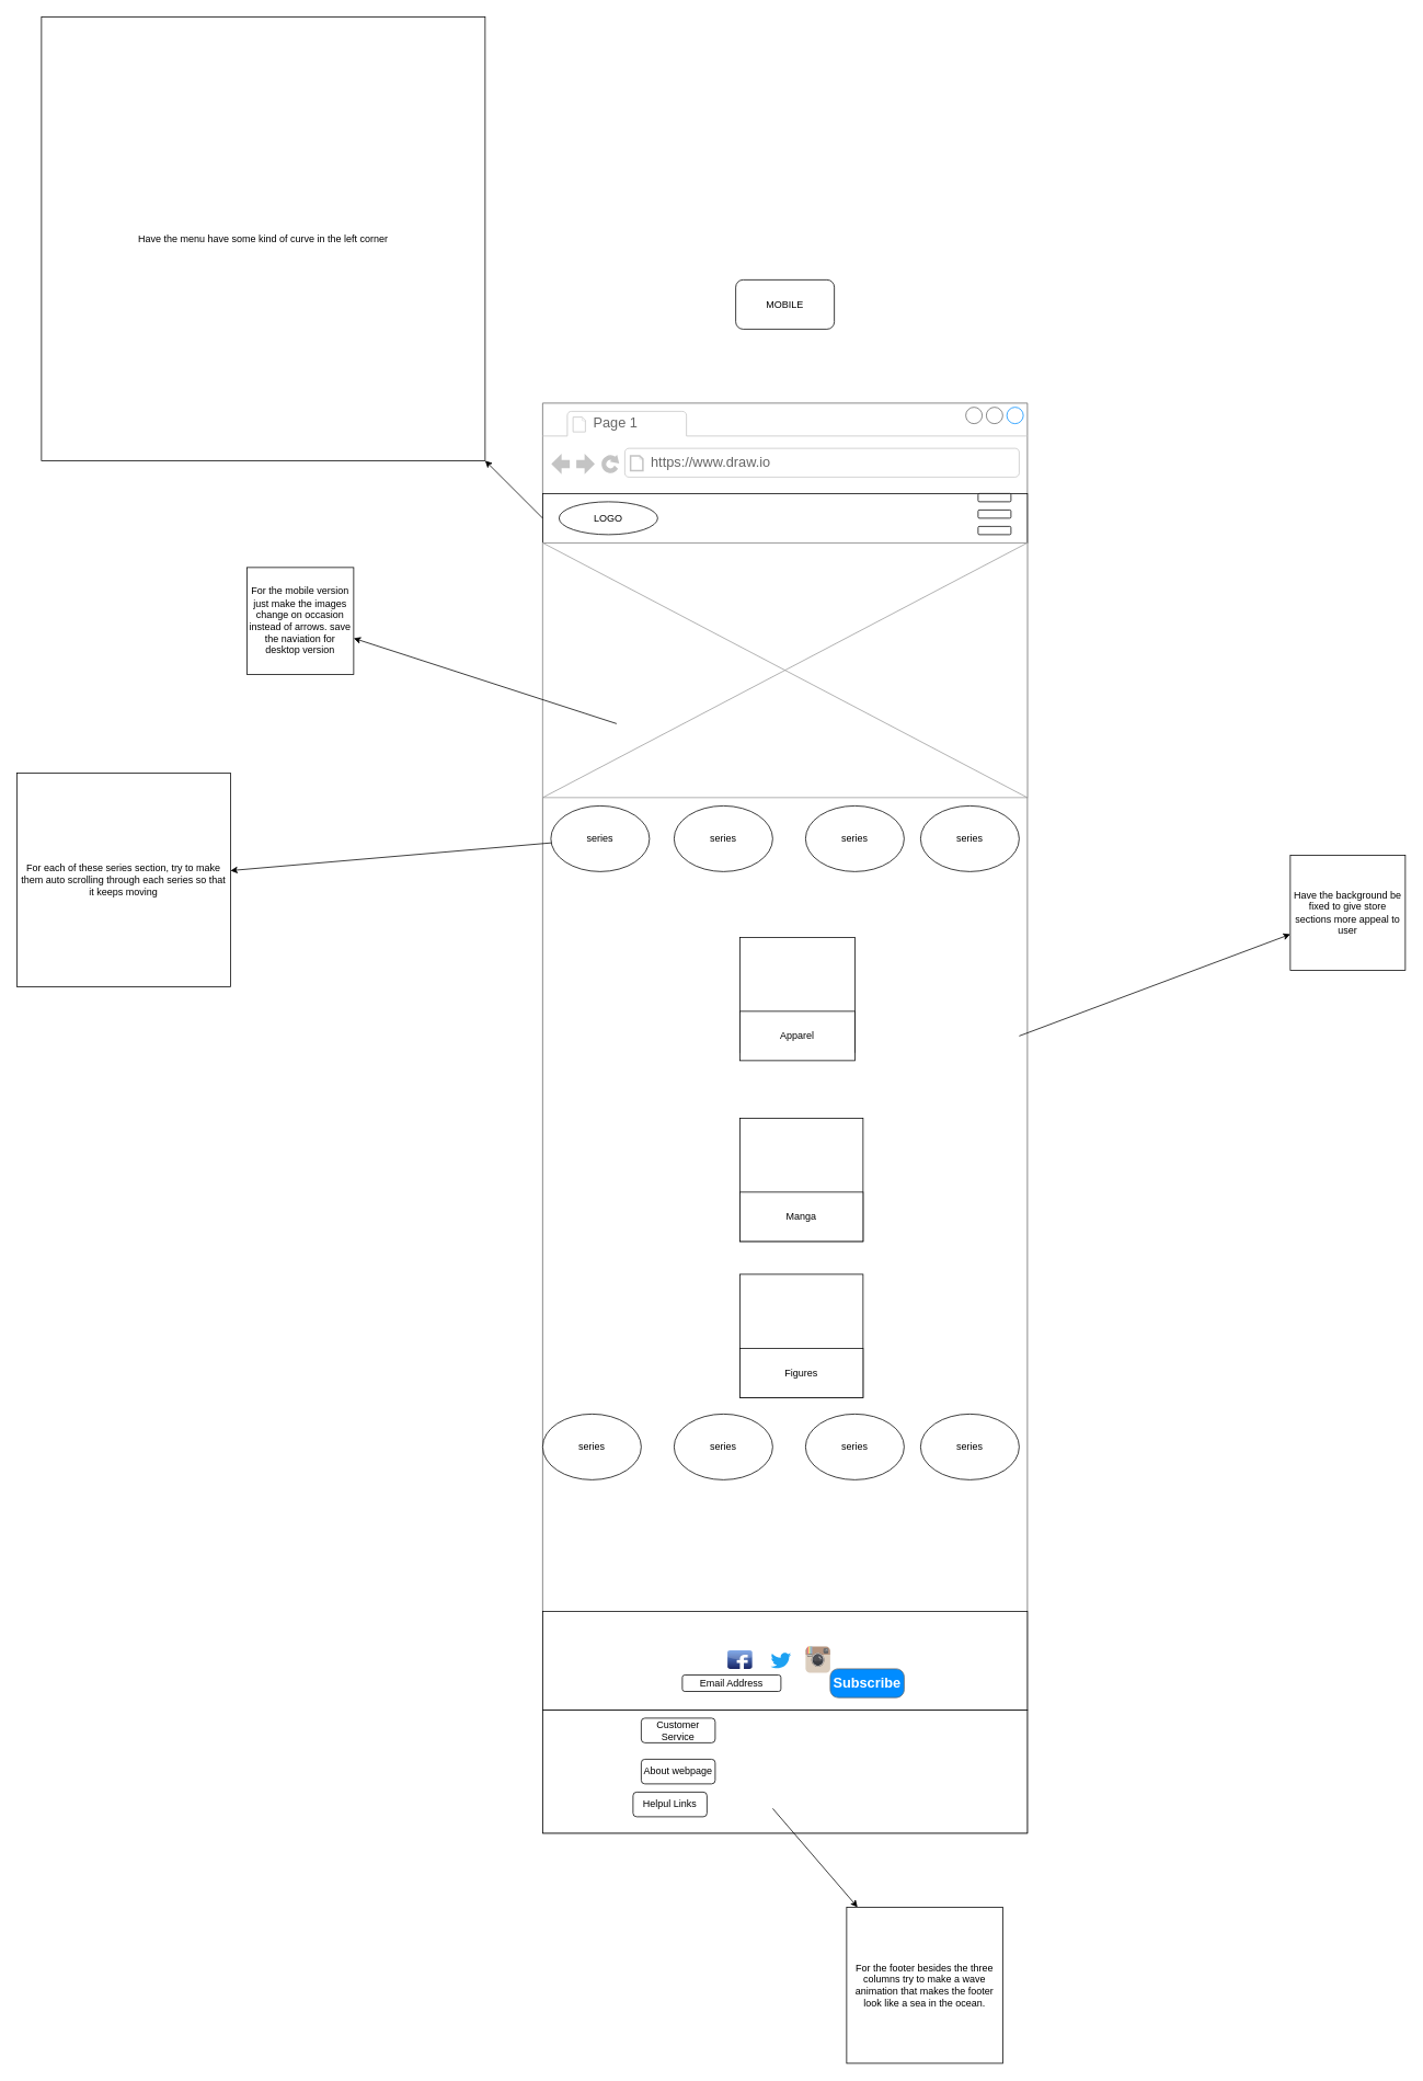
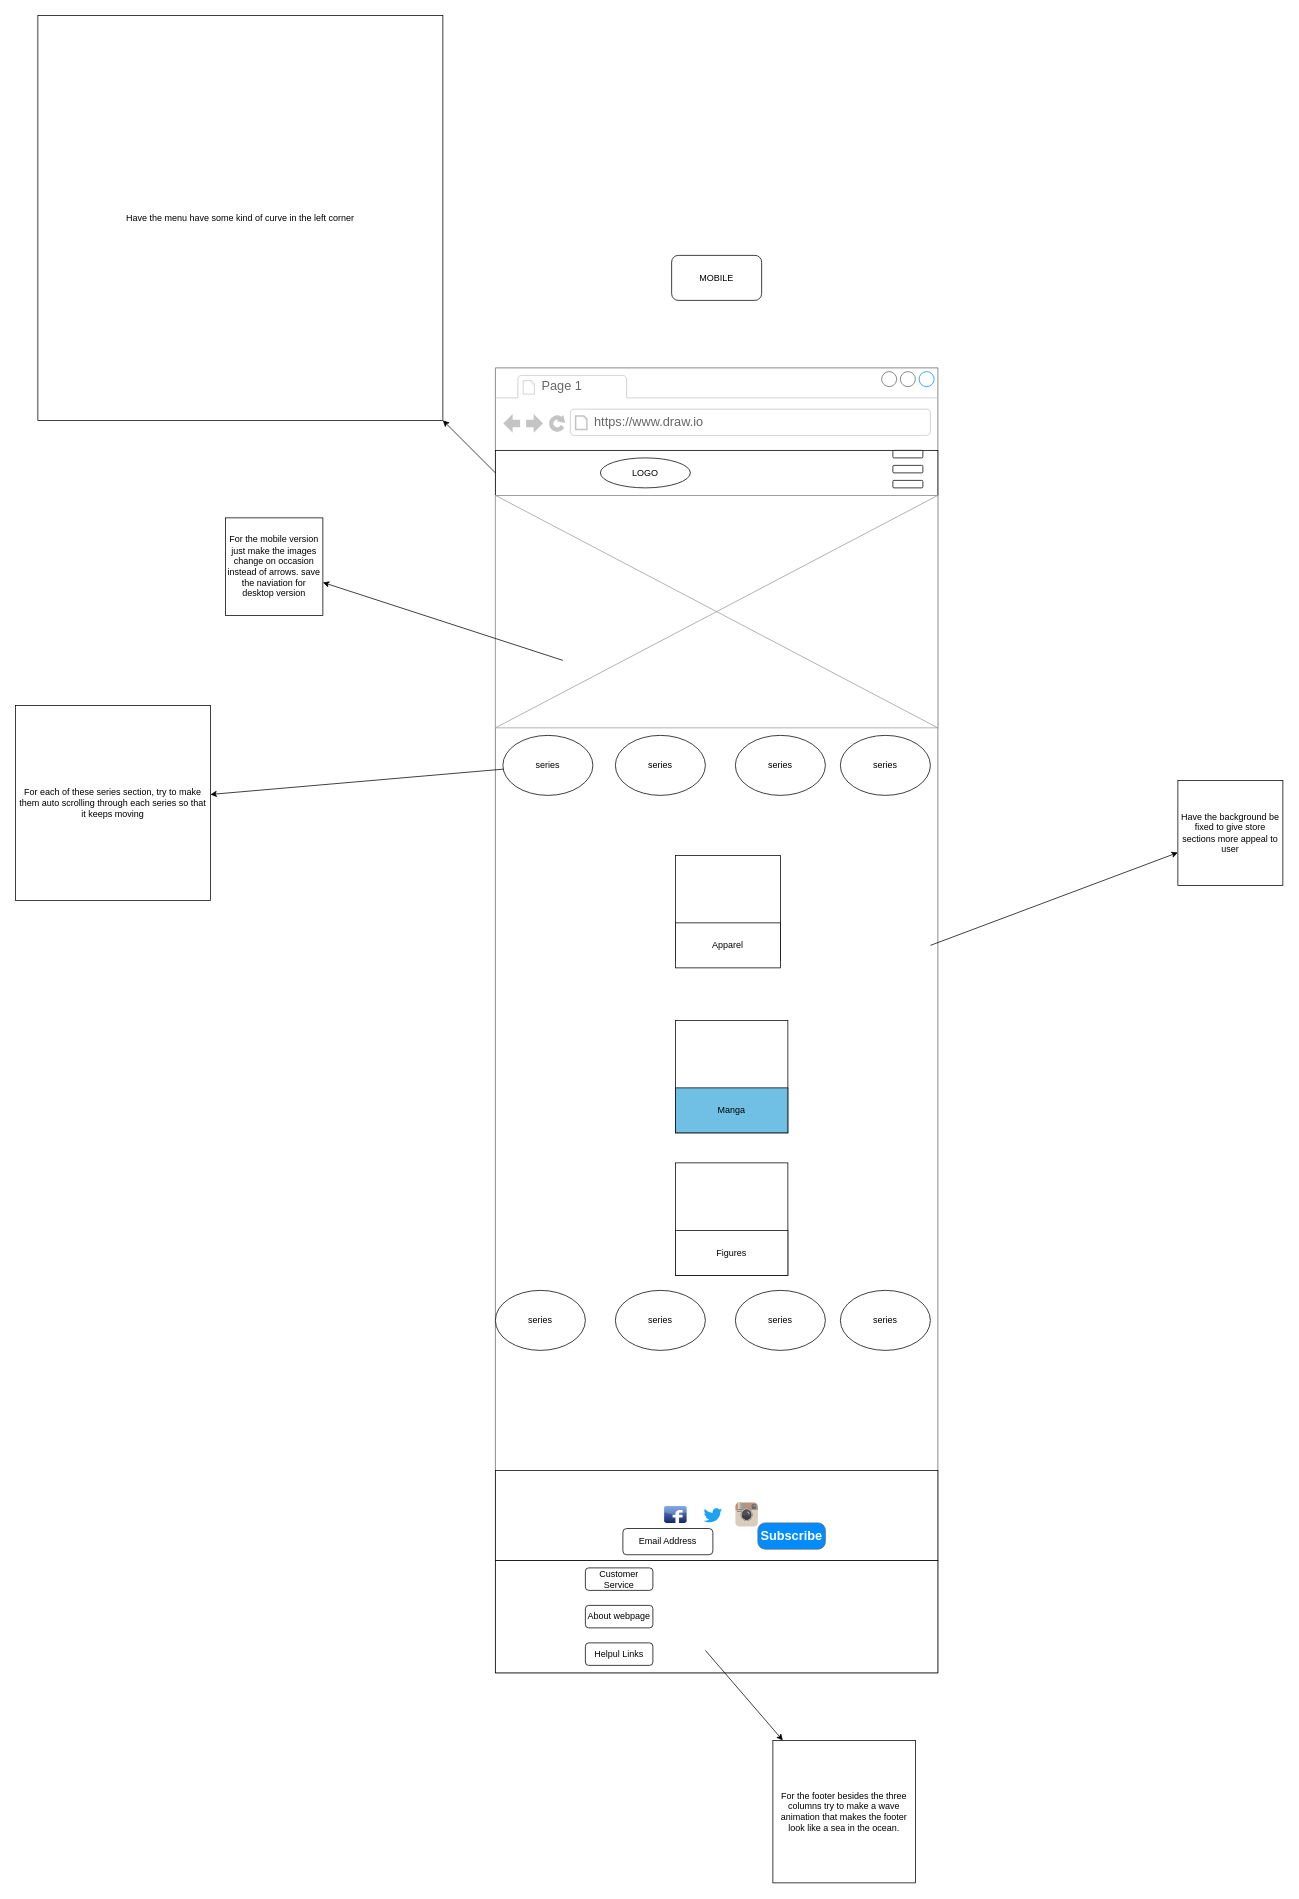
  <mxCell id="0" />
  <mxCell id="1" parent="0" />
  <mxCell id="2" value="" style="strokeWidth=1;shadow=0;dashed=0;align=center;html=1;shape=mxgraph.mockup.containers.browserWindow;rSize=0;strokeColor=#666666;strokeColor2=#008cff;strokeColor3=#c4c4c4;mainText=,;recursiveResize=0;" vertex="1" parent="1"><mxGeometry x="660" y="490" width="590" height="1740" as="geometry" /></mxCell>
  <mxCell id="3" value="Page 1" style="strokeWidth=1;shadow=0;dashed=0;align=center;html=1;shape=mxgraph.mockup.containers.anchor;fontSize=17;fontColor=#666666;align=left;" vertex="1" parent="2"><mxGeometry x="60" y="12" width="110" height="26" as="geometry" /></mxCell>
  <mxCell id="4" value="https://www.draw.io" style="strokeWidth=1;shadow=0;dashed=0;align=center;html=1;shape=mxgraph.mockup.containers.anchor;rSize=0;fontSize=17;fontColor=#666666;align=left;" vertex="1" parent="2"><mxGeometry x="130" y="60" width="250" height="26" as="geometry" /></mxCell>
  <mxCell id="5" value="" style="rounded=0;whiteSpace=wrap;html=1;" vertex="1" parent="2"><mxGeometry y="110" width="590" height="60" as="geometry" /></mxCell>
  <mxCell id="6" value="" style="rounded=1;whiteSpace=wrap;html=1;" vertex="1" parent="2"><mxGeometry x="530" y="110" width="40" height="10" as="geometry" /></mxCell>
  <mxCell id="7" value="" style="rounded=1;whiteSpace=wrap;html=1;" vertex="1" parent="2"><mxGeometry x="530" y="130" width="40" height="10" as="geometry" /></mxCell>
  <mxCell id="8" value="" style="rounded=1;whiteSpace=wrap;html=1;" vertex="1" parent="2"><mxGeometry x="530" y="150" width="40" height="10" as="geometry" /></mxCell>
- <mxCell id="9" value="LOGO" style="ellipse;whiteSpace=wrap;html=1;" vertex="1" parent="2"><mxGeometry x="20" y="120" width="120" height="40" as="geometry" /></mxCell>
+ <mxCell id="9" value="LOGO" style="ellipse;whiteSpace=wrap;html=1;" vertex="1" parent="2"><mxGeometry x="140" y="120" width="120" height="40" as="geometry" /></mxCell>
  <mxCell id="10" value="" style="verticalLabelPosition=bottom;shadow=0;dashed=0;align=center;html=1;verticalAlign=top;strokeWidth=1;shape=mxgraph.mockup.graphics.simpleIcon;strokeColor=#999999;" vertex="1" parent="2"><mxGeometry y="170" width="590" height="310" as="geometry" /></mxCell>
  <mxCell id="11" value="series" style="ellipse;whiteSpace=wrap;html=1;" vertex="1" parent="2"><mxGeometry x="10" y="490" width="120" height="80" as="geometry" /></mxCell>
  <mxCell id="12" value="series" style="ellipse;whiteSpace=wrap;html=1;" vertex="1" parent="2"><mxGeometry x="160" y="490" width="120" height="80" as="geometry" /></mxCell>
  <mxCell id="13" value="series" style="ellipse;whiteSpace=wrap;html=1;" vertex="1" parent="2"><mxGeometry x="320" y="490" width="120" height="80" as="geometry" /></mxCell>
  <mxCell id="14" value="series" style="ellipse;whiteSpace=wrap;html=1;" vertex="1" parent="2"><mxGeometry x="460" y="490" width="120" height="80" as="geometry" /></mxCell>
  <mxCell id="15" value="" style="rounded=0;whiteSpace=wrap;html=1;" vertex="1" parent="2"><mxGeometry y="1590" width="590" height="150" as="geometry" /></mxCell>
  <mxCell id="16" value="Customer Service" style="rounded=1;whiteSpace=wrap;html=1;" vertex="1" parent="2"><mxGeometry x="120" y="1600" width="90" height="30" as="geometry" /></mxCell>
  <mxCell id="17" value="About webpage" style="rounded=1;whiteSpace=wrap;html=1;" vertex="1" parent="2"><mxGeometry x="120" y="1650" width="90" height="30" as="geometry" /></mxCell>
- <mxCell id="18" value="Helpul Links" style="rounded=1;whiteSpace=wrap;html=1;" vertex="1" parent="2"><mxGeometry x="110" y="1690" width="90" height="30" as="geometry" /></mxCell>
+ <mxCell id="18" value="Helpul Links" style="rounded=1;whiteSpace=wrap;html=1;" vertex="1" parent="2"><mxGeometry x="120" y="1700" width="90" height="30" as="geometry" /></mxCell>
  <mxCell id="19" value="" style="endArrow=classic;html=1;" edge="1" parent="2" target="43"><mxGeometry width="50" height="50" relative="1" as="geometry"><mxPoint x="280" y="1710" as="sourcePoint" /><mxPoint x="410" y="1870" as="targetPoint" /></mxGeometry></mxCell>
  <mxCell id="20" value="" style="rounded=0;whiteSpace=wrap;html=1;" vertex="1" parent="2"><mxGeometry y="1470" width="590" height="120" as="geometry" /></mxCell>
- <mxCell id="21" value="Email Address" style="rounded=1;whiteSpace=wrap;html=1;" vertex="1" parent="2"><mxGeometry x="170" y="1547.5" width="120" height="20" as="geometry" /></mxCell>
+ <mxCell id="21" value="Email Address" style="rounded=1;whiteSpace=wrap;html=1;" vertex="1" parent="2"><mxGeometry x="170" y="1547.5" width="120" height="35" as="geometry" /></mxCell>
  <mxCell id="22" value="Subscribe" style="strokeWidth=1;shadow=0;dashed=0;align=center;html=1;shape=mxgraph.mockup.buttons.button;strokeColor=#666666;fontColor=#ffffff;mainText=;buttonStyle=round;fontSize=17;fontStyle=1;fillColor=#008cff;whiteSpace=wrap;" vertex="1" parent="2"><mxGeometry x="350" y="1540" width="90" height="35" as="geometry" /></mxCell>
  <mxCell id="23" value="" style="dashed=0;outlineConnect=0;html=1;align=center;labelPosition=center;verticalLabelPosition=bottom;verticalAlign=top;shape=mxgraph.weblogos.twitter;fillColor=#1DA1F2;strokeColor=none" vertex="1" parent="2"><mxGeometry x="277.5" y="1520" width="25" height="20" as="geometry" /></mxCell>
  <mxCell id="24" value="" style="dashed=0;outlineConnect=0;html=1;align=center;labelPosition=center;verticalLabelPosition=bottom;verticalAlign=top;shape=mxgraph.webicons.facebook;fillColor=#6294E4;gradientColor=#1A2665" vertex="1" parent="2"><mxGeometry x="225" y="1517.6" width="30" height="22.4" as="geometry" /></mxCell>
  <mxCell id="25" value="" style="dashed=0;outlineConnect=0;html=1;align=center;labelPosition=center;verticalLabelPosition=bottom;verticalAlign=top;shape=mxgraph.weblogos.instagram;fillColor=#6FC0E4;gradientColor=#1E305B" vertex="1" parent="2"><mxGeometry x="320" y="1512.7" width="30" height="32.2" as="geometry" /></mxCell>
  <mxCell id="26" value="&lt;span style=&quot;color: rgba(0, 0, 0, 0); font-family: monospace; font-size: 0px; text-align: start;&quot;&gt;%3CmxGraphModel%3E%3Croot%3E%3CmxCell%20id%3D%220%22%2F%3E%3CmxCell%20id%3D%221%22%20parent%3D%220%22%2F%3E%3CmxCell%20id%3D%222%22%20value%3D%22%22%20style%3D%22whiteSpace%3Dwrap%3Bhtml%3D1%3Baspect%3Dfixed%3B%22%20vertex%3D%221%22%20parent%3D%221%22%3E%3CmxGeometry%20x%3D%22360%22%20y%3D%22680%22%20width%3D%22250%22%20height%3D%22250%22%20as%3D%22geometry%22%2F%3E%3C%2FmxCell%3E%3C%2Froot%3E%3C%2FmxGraphModel%3E&lt;/span&gt;" style="whiteSpace=wrap;html=1;aspect=fixed;" vertex="1" parent="2"><mxGeometry x="240" y="650" width="140" height="140" as="geometry" /></mxCell>
  <mxCell id="27" value="Apparel" style="rounded=0;whiteSpace=wrap;html=1;" vertex="1" parent="2"><mxGeometry x="240" y="740" width="140" height="60" as="geometry" /></mxCell>
  <mxCell id="28" value="&lt;span style=&quot;color: rgba(0, 0, 0, 0); font-family: monospace; font-size: 0px; text-align: start;&quot;&gt;%3CmxGraphModel%3E%3Croot%3E%3CmxCell%20id%3D%220%22%2F%3E%3CmxCell%20id%3D%221%22%20parent%3D%220%22%2F%3E%3CmxCell%20id%3D%222%22%20value%3D%22%22%20style%3D%22whiteSpace%3Dwrap%3Bhtml%3D1%3Baspect%3Dfixed%3B%22%20vertex%3D%221%22%20parent%3D%221%22%3E%3CmxGeometry%20x%3D%22360%22%20y%3D%22680%22%20width%3D%22250%22%20height%3D%22250%22%20as%3D%22geometry%22%2F%3E%3C%2FmxCell%3E%3C%2Froot%3E%3C%2FmxGraphModel%3E&lt;/span&gt;" style="whiteSpace=wrap;html=1;aspect=fixed;" vertex="1" parent="2"><mxGeometry x="240" y="870" width="150" height="150" as="geometry" /></mxCell>
- <mxCell id="29" value="Manga" style="rounded=0;whiteSpace=wrap;html=1;" vertex="1" parent="2"><mxGeometry x="240" y="960" width="150" height="60" as="geometry" /></mxCell>
+ <mxCell id="29" value="Manga" style="rounded=0;whiteSpace=wrap;html=1;fillColor=#6fc0e4;" vertex="1" parent="2"><mxGeometry x="240" y="960" width="150" height="60" as="geometry" /></mxCell>
  <mxCell id="30" value="&lt;span style=&quot;color: rgba(0, 0, 0, 0); font-family: monospace; font-size: 0px; text-align: start;&quot;&gt;%3CmxGraphModel%3E%3Croot%3E%3CmxCell%20id%3D%220%22%2F%3E%3CmxCell%20id%3D%221%22%20parent%3D%220%22%2F%3E%3CmxCell%20id%3D%222%22%20value%3D%22%22%20style%3D%22whiteSpace%3Dwrap%3Bhtml%3D1%3Baspect%3Dfixed%3B%22%20vertex%3D%221%22%20parent%3D%221%22%3E%3CmxGeometry%20x%3D%22360%22%20y%3D%22680%22%20width%3D%22250%22%20height%3D%22250%22%20as%3D%22geometry%22%2F%3E%3C%2FmxCell%3E%3C%2Froot%3E%3C%2FmxGraphModel%3E&lt;/span&gt;" style="whiteSpace=wrap;html=1;aspect=fixed;" vertex="1" parent="2"><mxGeometry x="240" y="1060" width="150" height="150" as="geometry" /></mxCell>
  <mxCell id="31" value="Figures" style="rounded=0;whiteSpace=wrap;html=1;" vertex="1" parent="2"><mxGeometry x="240" y="1150" width="150" height="60" as="geometry" /></mxCell>
  <mxCell id="32" value="series" style="ellipse;whiteSpace=wrap;html=1;" vertex="1" parent="2"><mxGeometry y="1230" width="120" height="80" as="geometry" /></mxCell>
  <mxCell id="33" value="series" style="ellipse;whiteSpace=wrap;html=1;" vertex="1" parent="2"><mxGeometry x="160" y="1230" width="120" height="80" as="geometry" /></mxCell>
  <mxCell id="34" value="series" style="ellipse;whiteSpace=wrap;html=1;" vertex="1" parent="2"><mxGeometry x="320" y="1230" width="120" height="80" as="geometry" /></mxCell>
  <mxCell id="35" value="series" style="ellipse;whiteSpace=wrap;html=1;" vertex="1" parent="2"><mxGeometry x="460" y="1230" width="120" height="80" as="geometry" /></mxCell>
  <mxCell id="36" value="MOBILE" style="rounded=1;whiteSpace=wrap;html=1;" vertex="1" parent="1"><mxGeometry x="895" y="340" width="120" height="60" as="geometry" /></mxCell>
  <mxCell id="37" value="" style="endArrow=classic;html=1;exitX=0;exitY=0.5;exitDx=0;exitDy=0;" edge="1" parent="1" source="5" target="38"><mxGeometry width="50" height="50" relative="1" as="geometry"><mxPoint x="610" y="690" as="sourcePoint" /><mxPoint x="660" y="640" as="targetPoint" /></mxGeometry></mxCell>
  <mxCell id="38" value="Have the menu have some kind of curve in the left corner" style="whiteSpace=wrap;html=1;aspect=fixed;" vertex="1" parent="1"><mxGeometry x="50" y="20" width="540" height="540" as="geometry" /></mxCell>
  <mxCell id="39" value="" style="endArrow=classic;html=1;" edge="1" parent="1" source="11" target="40"><mxGeometry width="50" height="50" relative="1" as="geometry"><mxPoint x="580" y="1040" as="sourcePoint" /><mxPoint x="440" y="980" as="targetPoint" /></mxGeometry></mxCell>
  <mxCell id="40" value="For each of these series section, try to make them auto scrolling through each series so that it keeps moving" style="whiteSpace=wrap;html=1;aspect=fixed;" vertex="1" parent="1"><mxGeometry x="20" y="940" width="260" height="260" as="geometry" /></mxCell>
  <mxCell id="41" value="" style="endArrow=classic;html=1;" edge="1" parent="1" target="42"><mxGeometry width="50" height="50" relative="1" as="geometry"><mxPoint x="750" y="880" as="sourcePoint" /><mxPoint x="500" y="800" as="targetPoint" /></mxGeometry></mxCell>
  <mxCell id="42" value="For the mobile version just make the images change on occasion instead of arrows. save the naviation for desktop version" style="whiteSpace=wrap;html=1;aspect=fixed;" vertex="1" parent="1"><mxGeometry x="300" y="690" width="130" height="130" as="geometry" /></mxCell>
  <mxCell id="43" value="For the footer besides the three columns try to make a wave animation that makes the footer look like a sea in the ocean." style="whiteSpace=wrap;html=1;aspect=fixed;" vertex="1" parent="1"><mxGeometry x="1030" y="2320" width="190" height="190" as="geometry" /></mxCell>
  <mxCell id="44" value="" style="endArrow=classic;html=1;" edge="1" parent="1" target="45"><mxGeometry width="50" height="50" relative="1" as="geometry"><mxPoint x="1240" y="1260" as="sourcePoint" /><mxPoint x="1610" y="1080" as="targetPoint" /></mxGeometry></mxCell>
  <mxCell id="45" value="Have the background be fixed to give store sections more appeal to user" style="whiteSpace=wrap;html=1;aspect=fixed;" vertex="1" parent="1"><mxGeometry x="1570" y="1040" width="140" height="140" as="geometry" /></mxCell>
